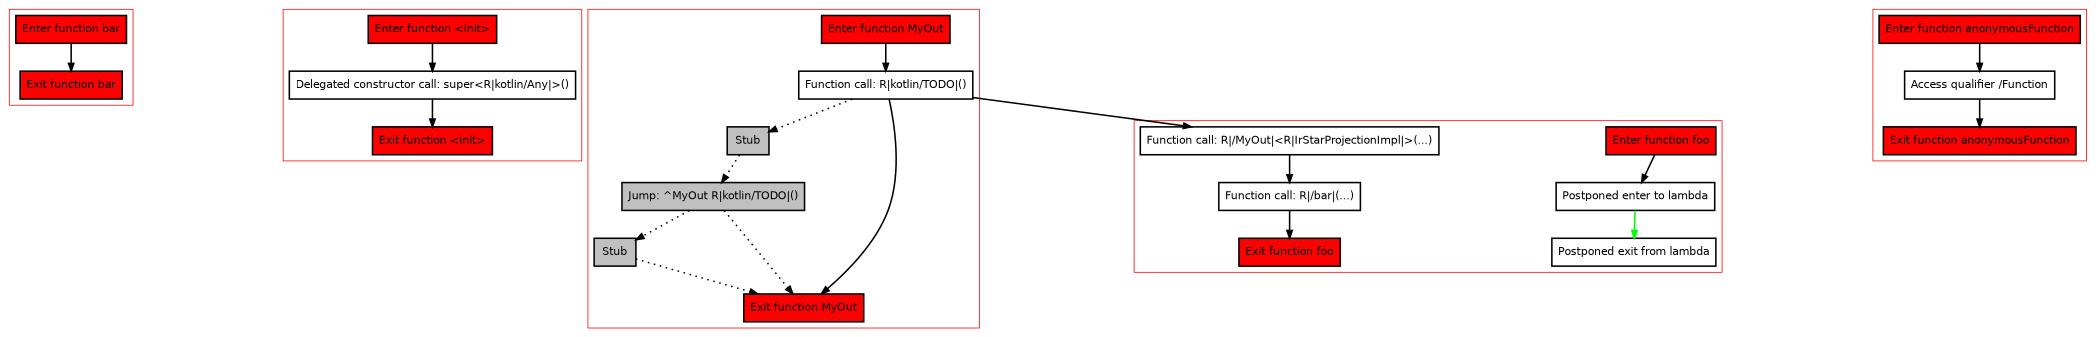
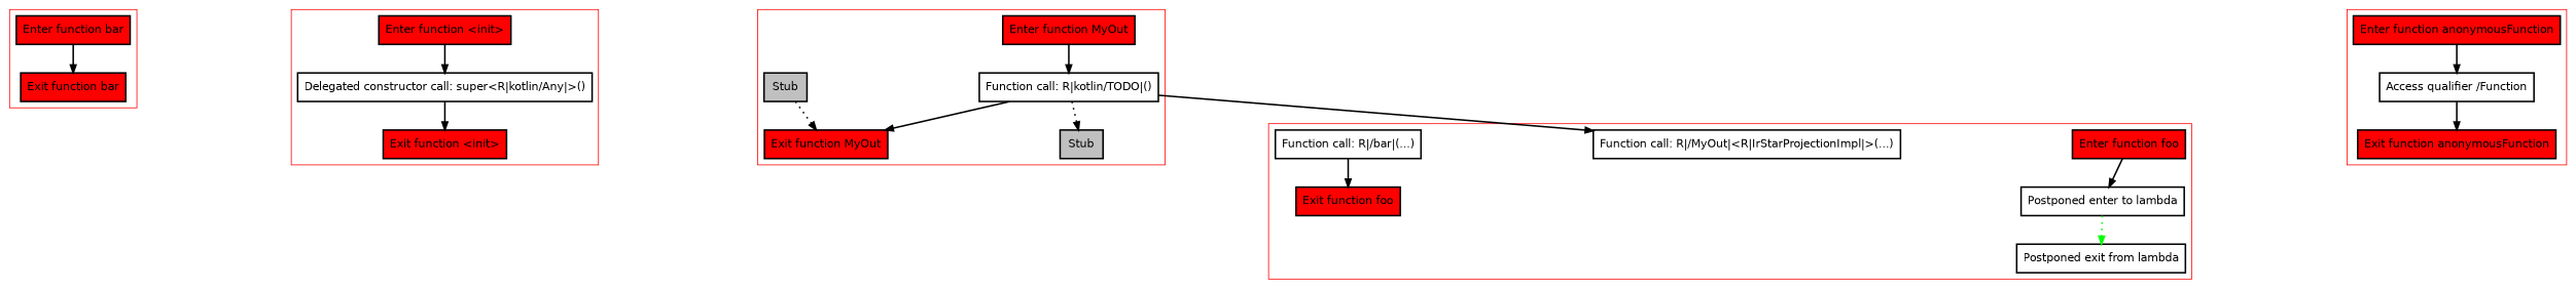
  digraph {
    fontname="DejaVu Sans"
    nodesep=3
    node [fillcolor=red fontname="DejaVu Sans" penwidth=2 shape=box style=filled]
    edge [fontname="DejaVu Sans" penwidth=2]
    n1 [label="Enter function bar"]
    n2 [label="Exit function bar"]
    n3 [label="Enter function <init>"]
    n4 [label="Delegated constructor call: super<R|kotlin/Any|>()" fillcolor="" style=""]
    n5 [label="Exit function <init>"]
    n6 [label="Enter function MyOut"]
    n7 [label="Function call: R|kotlin/TODO|()" fillcolor="" style=""]
    n8 [fillcolor=gray label=Stub]
-   n9 [fillcolor=gray label="Jump: ^MyOut R|kotlin/TODO|()"]
    n10 [fillcolor=gray label=Stub]
    n11 [label="Exit function MyOut"]
    n12 [label="Enter function foo"]
    n13 [label="Postponed enter to lambda" fillcolor="" style=""]
    n14 [label="Postponed exit from lambda" fillcolor="" style=""]
    n15 [label="Function call: R|/MyOut|<R|IrStarProjectionImpl|>(...)" fillcolor="" style=""]
    n16 [label="Function call: R|/bar|(...)" fillcolor="" style=""]
    n17 [label="Exit function foo"]
    n18 [label="Enter function anonymousFunction"]
    n19 [label="Access qualifier /Function" fillcolor="" style=""]
    n20 [label="Exit function anonymousFunction"]
    subgraph cluster_1 {
      color=red
      n1
      n2
    }
    subgraph cluster_2 {
      color=red
      n3
      n4
      n5
    }
    subgraph cluster_3 {
      color=red
      n6
      n7
      n8
-     n9
      n10
      n11
    }
    subgraph cluster_4 {
      color=red
      n12
      n13
      n14
      n15
      n16
      n17
    }
    subgraph cluster_5 {
      color=red
      n18
      n19
      n20
    }
    n1 -> n2
    n3 -> n4
    n4 -> n5
    n6 -> n7
    n7 -> n8 [style=dotted]
    n7 -> n11
    n7 -> n15
-   n8 -> n9 [style=dotted]
-   n9 -> n10 [style=dotted]
-   n9 -> n11 [style=dotted]
    n10 -> n11 [style=dotted]
    n12 -> n13
-   n13 -> n14 [color=green]
-   n15 -> n16
+   n13 -> n14 [color=green style=dotted]
    n16 -> n17
    n18 -> n19
    n19 -> n20
  }
